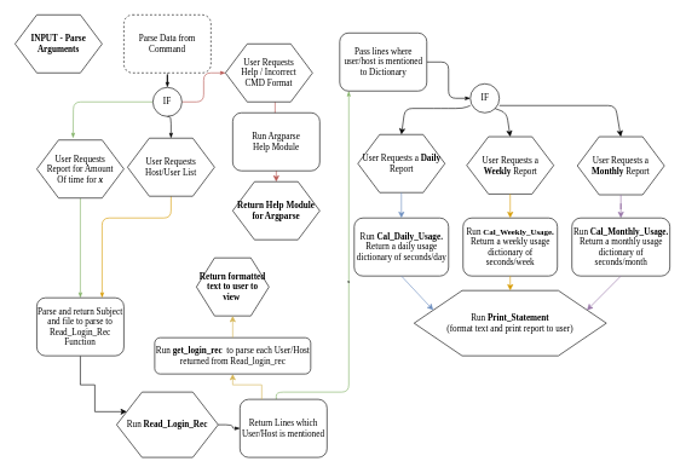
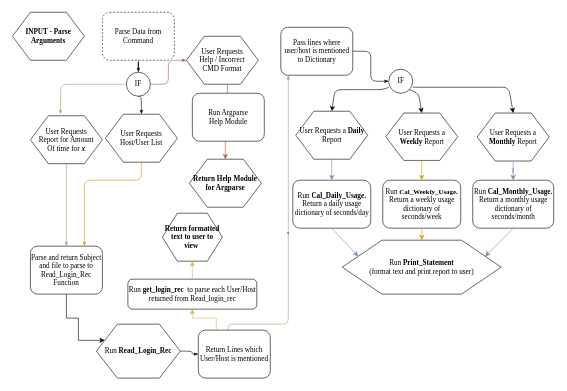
  <mxCell id="0" />
  <mxCell id="1" parent="0" />
  <mxCell id="2" value="INPUT - Parse&lt;br&gt;Arguments&lt;br&gt;" style="shape=hexagon;perimeter=hexagonPerimeter;whiteSpace=wrap;html=1;rounded=0;shadow=0;labelBackgroundColor=none;strokeColor=#000000;strokeWidth=1;fillColor=#ffffff;fontFamily=Verdana;fontSize=12;fontColor=#000000;align=center;fontStyle=1" parent="1" vertex="1"><mxGeometry x="20" y="20" width="120" height="80" as="geometry" /></mxCell>
  <mxCell id="3" style="edgeStyle=orthogonalEdgeStyle;rounded=1;html=1;labelBackgroundColor=none;startArrow=none;startFill=0;startSize=5;endArrow=classicThin;endFill=1;endSize=5;jettySize=auto;orthogonalLoop=1;strokeColor=#000000;strokeWidth=1;fontFamily=Verdana;fontSize=8;fontColor=#000000;" parent="1" source="4" target="7" edge="1"><mxGeometry relative="1" as="geometry" /></mxCell>
  <mxCell id="4" value="Parse Data from Command" style="rounded=1;whiteSpace=wrap;html=1;shadow=0;labelBackgroundColor=none;strokeColor=#000000;strokeWidth=1;fillColor=#ffffff;fontFamily=Verdana;fontSize=12;fontColor=#000000;align=center;dashed=1;" parent="1" vertex="1"><mxGeometry x="170" y="20" width="120" height="80" as="geometry" /></mxCell>
  <mxCell id="5" style="edgeStyle=orthogonalEdgeStyle;rounded=1;html=1;labelBackgroundColor=none;startArrow=none;startFill=0;startSize=5;endArrow=classicThin;endFill=1;endSize=5;jettySize=auto;orthogonalLoop=1;strokeColor=#b85450;strokeWidth=1;fontFamily=Verdana;fontSize=8;fontColor=#000000;fillColor=#f8cecc;" parent="1" source="7" target="24" edge="1"><mxGeometry relative="1" as="geometry" /></mxCell>
  <mxCell id="6" style="edgeStyle=orthogonalEdgeStyle;rounded=1;html=1;labelBackgroundColor=none;startArrow=none;startFill=0;startSize=5;endArrow=classicThin;endFill=1;endSize=5;jettySize=auto;orthogonalLoop=1;strokeColor=#82b366;strokeWidth=1;fontFamily=Verdana;fontSize=8;fontColor=#000000;fillColor=#d5e8d4;" parent="1" source="7" edge="1"><mxGeometry relative="1" as="geometry"><mxPoint x="100" y="190" as="targetPoint" /></mxGeometry></mxCell>
  <mxCell id="7" value="IF" style="ellipse;whiteSpace=wrap;html=1;rounded=1;shadow=0;labelBackgroundColor=none;strokeColor=#000000;strokeWidth=1;fillColor=#ffffff;fontFamily=Verdana;fontSize=12;fontColor=#000000;align=center;" parent="1" vertex="1"><mxGeometry x="210" y="120" width="40" height="40" as="geometry" /></mxCell>
  <mxCell id="8" value="" style="edgeStyle=orthogonalEdgeStyle;rounded=0;orthogonalLoop=1;jettySize=auto;html=1;entryX=0.5;entryY=0;entryDx=0;entryDy=0;exitX=0.57;exitY=0.998;exitDx=0;exitDy=0;exitPerimeter=0;fillColor=#f8cecc;strokeColor=#b85450;" edge="1" parent="1" source="24" target="17"><mxGeometry relative="1" as="geometry"><mxPoint x="370" y="150" as="sourcePoint" /><mxPoint x="350" y="380" as="targetPoint" /></mxGeometry></mxCell>
  <mxCell id="9" value="Run Argparse&lt;br&gt;Help Module&lt;br&gt;" style="rounded=1;whiteSpace=wrap;html=1;shadow=0;labelBackgroundColor=none;strokeColor=#000000;strokeWidth=1;fillColor=#ffffff;fontFamily=Verdana;fontSize=12;fontColor=#000000;align=center;" parent="1" vertex="1"><mxGeometry x="320" y="155" width="120" height="80" as="geometry" /></mxCell>
  <mxCell id="10" style="edgeStyle=orthogonalEdgeStyle;rounded=1;html=1;labelBackgroundColor=none;startArrow=none;startFill=0;startSize=5;endArrow=classicThin;endFill=1;endSize=5;jettySize=auto;orthogonalLoop=1;strokeColor=#000000;strokeWidth=1;fontFamily=Verdana;fontSize=8;fontColor=#000000;" parent="1" source="11" target="13" edge="1"><mxGeometry relative="1" as="geometry" /></mxCell>
  <mxCell id="11" value="Run &lt;b&gt;Read_Login_Rec&lt;/b&gt;&lt;br&gt;" style="shape=hexagon;perimeter=hexagonPerimeter;whiteSpace=wrap;html=1;rounded=0;shadow=0;labelBackgroundColor=none;strokeColor=#000000;strokeWidth=1;fillColor=#ffffff;fontFamily=Verdana;fontSize=12;fontColor=#000000;align=center;" parent="1" vertex="1"><mxGeometry x="160" y="540" width="140" height="90" as="geometry" /></mxCell>
  <mxCell id="12" value="x" style="edgeStyle=orthogonalEdgeStyle;rounded=1;html=1;labelBackgroundColor=none;startArrow=none;startFill=0;startSize=5;endArrow=classicThin;endFill=1;endSize=5;jettySize=auto;orthogonalLoop=1;strokeColor=#82b366;strokeWidth=1;fontFamily=Verdana;fontSize=8;fontColor=#000000;fillColor=#d5e8d4;" parent="1" source="13" target="15" edge="1"><mxGeometry relative="1" as="geometry"><Array as="points"><mxPoint x="380" y="540" /><mxPoint x="480" y="540" /></Array><mxPoint x="530" y="60" as="targetPoint" /></mxGeometry></mxCell>
  <mxCell id="13" value="Return Lines which&lt;br&gt;User/Host is mentioned&lt;br&gt;" style="rounded=1;whiteSpace=wrap;html=1;shadow=0;labelBackgroundColor=none;strokeColor=#000000;strokeWidth=1;fillColor=#ffffff;fontFamily=Verdana;fontSize=12;fontColor=#000000;align=center;" parent="1" vertex="1"><mxGeometry x="330" y="550" width="120" height="80" as="geometry" /></mxCell>
  <mxCell id="14" style="edgeStyle=orthogonalEdgeStyle;rounded=1;html=1;labelBackgroundColor=none;startArrow=none;startFill=0;startSize=5;endArrow=classicThin;endFill=1;endSize=5;jettySize=auto;orthogonalLoop=1;strokeColor=#000000;strokeWidth=1;fontFamily=Verdana;fontSize=8;fontColor=#000000;" parent="1" source="15" target="16" edge="1"><mxGeometry relative="1" as="geometry" /></mxCell>
  <mxCell id="15" value="Pass lines where user/host is mentioned to Dictionary" style="rounded=1;whiteSpace=wrap;html=1;shadow=0;labelBackgroundColor=none;strokeColor=#000000;strokeWidth=1;fillColor=#ffffff;fontFamily=Verdana;fontSize=12;fontColor=#000000;align=center;" parent="1" vertex="1"><mxGeometry x="467.5" y="45" width="120" height="80" as="geometry" /></mxCell>
  <mxCell id="16" value="IF" style="ellipse;whiteSpace=wrap;html=1;rounded=1;shadow=0;labelBackgroundColor=none;strokeColor=#000000;strokeWidth=1;fillColor=#ffffff;fontFamily=Verdana;fontSize=12;fontColor=#000000;align=center;" parent="1" vertex="1"><mxGeometry x="647.5" y="115" width="40" height="40" as="geometry" /></mxCell>
- <mxCell id="17" value="Return Help Module for Argparse" style="shape=hexagon;perimeter=hexagonPerimeter;whiteSpace=wrap;html=1;rounded=0;shadow=0;labelBackgroundColor=none;strokeColor=#000000;strokeWidth=1;fillColor=#ffffff;fontFamily=Verdana;fontSize=12;fontColor=#000000;align=center;fontStyle=1" vertex="1" parent="1"><mxGeometry x="320" y="250" width="120" height="80" as="geometry" /></mxCell>
+ <mxCell id="17" value="Return Help Module for Argparse" style="shape=hexagon;perimeter=hexagonPerimeter;whiteSpace=wrap;html=1;rounded=0;shadow=0;labelBackgroundColor=none;strokeColor=#000000;strokeWidth=1;fillColor=#ffffff;fontFamily=Verdana;fontSize=12;fontColor=#000000;align=center;fontStyle=1" vertex="1" parent="1"><mxGeometry x="315" y="265" width="120" height="80" as="geometry" /></mxCell>
  <mxCell id="18" style="edgeStyle=orthogonalEdgeStyle;rounded=1;html=1;labelBackgroundColor=none;startArrow=none;startFill=0;startSize=5;endArrow=classicThin;endFill=1;endSize=5;jettySize=auto;orthogonalLoop=1;strokeColor=#82b366;strokeWidth=1;fontFamily=Verdana;fontSize=8;fontColor=#000000;fillColor=#d5e8d4;" edge="1" parent="1" source="19" target="21"><mxGeometry relative="1" as="geometry" /></mxCell>
  <mxCell id="19" value="User Requests&lt;br&gt;Report for Amount&lt;br&gt;Of time for &lt;b&gt;&lt;i&gt;x&lt;/i&gt;&lt;/b&gt;&lt;br&gt;" style="shape=hexagon;perimeter=hexagonPerimeter;whiteSpace=wrap;html=1;rounded=0;shadow=0;labelBackgroundColor=none;strokeColor=#000000;strokeWidth=1;fillColor=#ffffff;fontFamily=Verdana;fontSize=12;fontColor=#000000;align=center;" vertex="1" parent="1"><mxGeometry x="50" y="192.5" width="120" height="80" as="geometry" /></mxCell>
  <mxCell id="20" value="" style="edgeStyle=orthogonalEdgeStyle;rounded=0;orthogonalLoop=1;jettySize=auto;html=1;entryX=0;entryY=0.25;entryDx=0;entryDy=0;" edge="1" parent="1" source="21" target="11"><mxGeometry relative="1" as="geometry"><mxPoint x="150" y="590" as="targetPoint" /><Array as="points"><mxPoint x="110" y="530" /><mxPoint x="130" y="530" /><mxPoint x="130" y="567" /></Array></mxGeometry></mxCell>
  <mxCell id="21" value="Parse and return Subject and file to parse to Read_Login_Rec Function" style="rounded=1;whiteSpace=wrap;html=1;shadow=0;labelBackgroundColor=none;strokeColor=#000000;strokeWidth=1;fillColor=#ffffff;fontFamily=Verdana;fontSize=12;fontColor=#000000;align=center;" vertex="1" parent="1"><mxGeometry x="50" y="410" width="120" height="80" as="geometry" /></mxCell>
  <mxCell id="22" style="edgeStyle=orthogonalEdgeStyle;rounded=1;html=1;labelBackgroundColor=none;startArrow=none;startFill=0;startSize=5;endArrow=classicThin;endFill=1;endSize=5;jettySize=auto;orthogonalLoop=1;strokeColor=#d79b00;strokeWidth=1;fontFamily=Verdana;fontSize=8;fontColor=#000000;entryX=0.75;entryY=0;entryDx=0;entryDy=0;fillColor=#ffe6cc;" edge="1" parent="1" source="23" target="21"><mxGeometry relative="1" as="geometry"><mxPoint x="235" y="290" as="targetPoint" /><Array as="points"><mxPoint x="235" y="300" /><mxPoint x="140" y="300" /></Array></mxGeometry></mxCell>
  <mxCell id="23" value="User Requests&lt;br&gt;Host/User List&lt;br&gt;" style="shape=hexagon;perimeter=hexagonPerimeter;whiteSpace=wrap;html=1;rounded=0;shadow=0;labelBackgroundColor=none;strokeColor=#000000;strokeWidth=1;fillColor=#ffffff;fontFamily=Verdana;fontSize=12;fontColor=#000000;align=center;" vertex="1" parent="1"><mxGeometry x="175" y="190" width="120" height="80" as="geometry" /></mxCell>
  <mxCell id="24" value="User Requests&lt;br&gt;Help / Incorrect&lt;br&gt;CMD Format&lt;br&gt;" style="shape=hexagon;perimeter=hexagonPerimeter;whiteSpace=wrap;html=1;rounded=0;shadow=0;labelBackgroundColor=none;strokeColor=#000000;strokeWidth=1;fillColor=#ffffff;fontFamily=Verdana;fontSize=12;fontColor=#000000;align=center;" parent="1" vertex="1"><mxGeometry x="310" y="60" width="120" height="80" as="geometry" /></mxCell>
  <mxCell id="25" style="edgeStyle=orthogonalEdgeStyle;rounded=1;html=1;labelBackgroundColor=none;startArrow=none;startFill=0;startSize=5;endArrow=classicThin;endFill=1;endSize=5;jettySize=auto;orthogonalLoop=1;strokeColor=#000000;strokeWidth=1;fontFamily=Verdana;fontSize=8;fontColor=#000000;exitX=0.5;exitY=1;exitDx=0;exitDy=0;entryX=0.5;entryY=0;entryDx=0;entryDy=0;" edge="1" parent="1" source="7" target="23"><mxGeometry relative="1" as="geometry"><mxPoint x="220" y="150" as="sourcePoint" /><mxPoint x="110" y="200" as="targetPoint" /></mxGeometry></mxCell>
  <mxCell id="26" value="" style="edgeStyle=orthogonalEdgeStyle;rounded=0;orthogonalLoop=1;jettySize=auto;html=1;exitX=0.25;exitY=0;exitDx=0;exitDy=0;fillColor=#fff2cc;strokeColor=#d6b656;entryX=0.5;entryY=1;entryDx=0;entryDy=0;" edge="1" parent="1" source="13" target="28"><mxGeometry relative="1" as="geometry"><mxPoint x="320" y="500" as="targetPoint" /><mxPoint x="120" y="500" as="sourcePoint" /></mxGeometry></mxCell>
  <mxCell id="27" value="Return formatted text to user to view&amp;nbsp;" style="shape=hexagon;perimeter=hexagonPerimeter;whiteSpace=wrap;html=1;rounded=0;shadow=0;labelBackgroundColor=none;strokeColor=#000000;strokeWidth=1;fillColor=#ffffff;fontFamily=Verdana;fontSize=12;fontColor=#000000;align=center;fontStyle=1" vertex="1" parent="1"><mxGeometry x="270" y="355" width="100" height="80" as="geometry" /></mxCell>
  <mxCell id="28" value="Run &lt;b&gt;get_login_rec&lt;/b&gt;&amp;nbsp;&amp;nbsp;to parse each User/Host returned from Read_login_rec" style="rounded=1;whiteSpace=wrap;html=1;shadow=0;labelBackgroundColor=none;strokeColor=#000000;strokeWidth=1;fillColor=#ffffff;fontFamily=Verdana;fontSize=12;fontColor=#000000;align=center;" vertex="1" parent="1"><mxGeometry x="212.5" y="465" width="215" height="50" as="geometry" /></mxCell>
  <mxCell id="29" value="" style="edgeStyle=orthogonalEdgeStyle;rounded=0;orthogonalLoop=1;jettySize=auto;html=1;exitX=0.5;exitY=0;exitDx=0;exitDy=0;fillColor=#fff2cc;strokeColor=#d6b656;entryX=0.5;entryY=1;entryDx=0;entryDy=0;" edge="1" parent="1" source="28" target="27"><mxGeometry relative="1" as="geometry"><mxPoint x="330" y="510" as="targetPoint" /><mxPoint x="360" y="580" as="sourcePoint" /></mxGeometry></mxCell>
  <mxCell id="30" value="User Requests a &lt;b&gt;Daily &lt;/b&gt;Report&lt;br&gt;" style="shape=hexagon;perimeter=hexagonPerimeter;whiteSpace=wrap;html=1;rounded=0;shadow=0;labelBackgroundColor=none;strokeColor=#000000;strokeWidth=1;fillColor=#ffffff;fontFamily=Verdana;fontSize=12;fontColor=#000000;align=center;" vertex="1" parent="1"><mxGeometry x="492.5" y="185" width="120" height="80" as="geometry" /></mxCell>
  <mxCell id="31" value="User Requests a &lt;b&gt;Weekly &lt;/b&gt;Report&lt;br&gt;" style="shape=hexagon;perimeter=hexagonPerimeter;whiteSpace=wrap;html=1;rounded=0;shadow=0;labelBackgroundColor=none;strokeColor=#000000;strokeWidth=1;fillColor=#ffffff;fontFamily=Verdana;fontSize=12;fontColor=#000000;align=center;" vertex="1" parent="1"><mxGeometry x="642.5" y="188" width="120" height="79" as="geometry" /></mxCell>
  <mxCell id="32" value="User Requests a &lt;b&gt;Monthly&amp;nbsp;&lt;/b&gt;Report&lt;br&gt;" style="shape=hexagon;perimeter=hexagonPerimeter;whiteSpace=wrap;html=1;rounded=0;shadow=0;labelBackgroundColor=none;strokeColor=#000000;strokeWidth=1;fillColor=#ffffff;fontFamily=Verdana;fontSize=12;fontColor=#000000;align=center;" vertex="1" parent="1"><mxGeometry x="795" y="188" width="120" height="80" as="geometry" /></mxCell>
  <mxCell id="33" value="" style="endArrow=classic;html=1;entryX=0.5;entryY=0;entryDx=0;entryDy=0;" edge="1" parent="1" target="30"><mxGeometry width="50" height="50" relative="1" as="geometry"><mxPoint x="647.5" y="145" as="sourcePoint" /><mxPoint x="662.5" y="290" as="targetPoint" /><Array as="points"><mxPoint x="637.5" y="149" /><mxPoint x="607.5" y="149" /><mxPoint x="557.5" y="149" /></Array></mxGeometry></mxCell>
  <mxCell id="34" value="" style="endArrow=classic;html=1;exitX=1;exitY=1;exitDx=0;exitDy=0;entryX=0.5;entryY=0;entryDx=0;entryDy=0;" edge="1" parent="1" source="16" target="31"><mxGeometry width="50" height="50" relative="1" as="geometry"><mxPoint x="663.5" y="159" as="sourcePoint" /><mxPoint x="567.5" y="195" as="targetPoint" /><Array as="points"><mxPoint x="697.5" y="155" /></Array></mxGeometry></mxCell>
  <mxCell id="35" value="" style="endArrow=classic;html=1;entryX=0.5;entryY=0;entryDx=0;entryDy=0;" edge="1" parent="1" target="32"><mxGeometry width="50" height="50" relative="1" as="geometry"><mxPoint x="687.5" y="145" as="sourcePoint" /><mxPoint x="707.5" y="195" as="targetPoint" /><Array as="points"><mxPoint x="847.5" y="145" /></Array></mxGeometry></mxCell>
  <mxCell id="36" value="Run &lt;b&gt;Cal_Daily_Usage.&lt;br&gt;&lt;/b&gt;Return a daily usage dictionary of seconds/day&lt;br&gt;" style="rounded=1;whiteSpace=wrap;html=1;shadow=0;labelBackgroundColor=none;strokeColor=#000000;strokeWidth=1;fillColor=#ffffff;fontFamily=Verdana;fontSize=12;fontColor=#000000;align=center;" vertex="1" parent="1"><mxGeometry x="487.5" y="300" width="130" height="80" as="geometry" /></mxCell>
  <mxCell id="37" value="Run &lt;b&gt;&lt;font style=&quot;font-size: 11.5px&quot;&gt;Cal_Weekly_Usage&lt;/font&gt;.&lt;br&gt;&lt;/b&gt;Return a weekly usage dictionary of seconds/week&lt;br&gt;" style="rounded=1;whiteSpace=wrap;html=1;shadow=0;labelBackgroundColor=none;strokeColor=#000000;strokeWidth=1;fillColor=#ffffff;fontFamily=Verdana;fontSize=12;fontColor=#000000;align=center;" vertex="1" parent="1"><mxGeometry x="637.5" y="300" width="130" height="80" as="geometry" /></mxCell>
  <mxCell id="38" value="" style="edgeStyle=orthogonalEdgeStyle;rounded=0;orthogonalLoop=1;jettySize=auto;html=1;fillColor=#e1d5e7;strokeColor=#9673a6;" edge="1" parent="1" source="32" target="39"><mxGeometry relative="1" as="geometry" /></mxCell>
  <mxCell id="39" value="Run &lt;b&gt;Cal_Monthly_Usage.&lt;br&gt;&lt;/b&gt;Return a monthly usage dictionary of seconds/month&lt;br&gt;" style="rounded=1;whiteSpace=wrap;html=1;shadow=0;labelBackgroundColor=none;strokeColor=#000000;strokeWidth=1;fillColor=#ffffff;fontFamily=Verdana;fontSize=12;fontColor=#000000;align=center;" vertex="1" parent="1"><mxGeometry x="787.5" y="300" width="135" height="80" as="geometry" /></mxCell>
  <mxCell id="40" value="" style="endArrow=classic;html=1;exitX=0.5;exitY=1;exitDx=0;exitDy=0;entryX=0.5;entryY=0;entryDx=0;entryDy=0;fillColor=#dae8fc;strokeColor=#6c8ebf;" edge="1" parent="1" source="30" target="36"><mxGeometry width="50" height="50" relative="1" as="geometry"><mxPoint x="691.5" y="159" as="sourcePoint" /><mxPoint x="712.5" y="198" as="targetPoint" /><Array as="points" /></mxGeometry></mxCell>
  <mxCell id="41" value="" style="endArrow=classic;html=1;exitX=0.5;exitY=1;exitDx=0;exitDy=0;entryX=0.5;entryY=0;entryDx=0;entryDy=0;fillColor=#ffe6cc;strokeColor=#d79b00;" edge="1" parent="1" source="31" target="37"><mxGeometry width="50" height="50" relative="1" as="geometry"><mxPoint x="562.5" y="275" as="sourcePoint" /><mxPoint x="562.5" y="310" as="targetPoint" /><Array as="points" /></mxGeometry></mxCell>
  <mxCell id="42" value="&lt;span style=&quot;font-weight: normal&quot;&gt;Run &lt;/span&gt;Print_Statement&lt;span style=&quot;font-weight: 400&quot;&gt;&lt;br&gt;&lt;/span&gt;&lt;span style=&quot;font-weight: normal&quot;&gt;(format text and print report to user)&lt;/span&gt;" style="shape=hexagon;perimeter=hexagonPerimeter;whiteSpace=wrap;html=1;rounded=0;shadow=0;labelBackgroundColor=none;strokeColor=#000000;strokeWidth=1;fillColor=#ffffff;fontFamily=Verdana;fontSize=12;fontColor=#000000;align=center;fontStyle=1" vertex="1" parent="1"><mxGeometry x="570" y="400" width="265" height="90" as="geometry" /></mxCell>
  <mxCell id="43" value="" style="endArrow=classic;html=1;exitX=0.5;exitY=1;exitDx=0;exitDy=0;entryX=0;entryY=0.25;entryDx=0;entryDy=0;fillColor=#dae8fc;strokeColor=#6c8ebf;" edge="1" parent="1" source="36" target="42"><mxGeometry width="50" height="50" relative="1" as="geometry"><mxPoint x="562.5" y="275" as="sourcePoint" /><mxPoint x="562.5" y="310" as="targetPoint" /><Array as="points" /></mxGeometry></mxCell>
  <mxCell id="44" value="" style="endArrow=classic;html=1;exitX=0.5;exitY=1;exitDx=0;exitDy=0;entryX=0.5;entryY=0;entryDx=0;entryDy=0;fillColor=#ffe6cc;strokeColor=#d79b00;" edge="1" parent="1" source="37" target="42"><mxGeometry width="50" height="50" relative="1" as="geometry"><mxPoint x="562.5" y="390" as="sourcePoint" /><mxPoint x="613.5" y="467" as="targetPoint" /><Array as="points" /></mxGeometry></mxCell>
  <mxCell id="45" value="" style="endArrow=classic;html=1;exitX=0.5;exitY=1;exitDx=0;exitDy=0;entryX=1;entryY=0.25;entryDx=0;entryDy=0;fillColor=#e1d5e7;strokeColor=#9673a6;" edge="1" parent="1" source="39" target="42"><mxGeometry width="50" height="50" relative="1" as="geometry"><mxPoint x="712.5" y="390" as="sourcePoint" /><mxPoint x="720.5" y="440" as="targetPoint" /><Array as="points" /></mxGeometry></mxCell>
